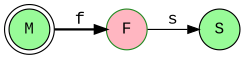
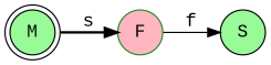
  digraph {
    fontname="Liberation Mono"
    rankdir=LR
    node [color=black fillcolor=palegreen fontname="Liberation Mono" shape=circle style=filled]
    edge [fontname="Liberation Mono" fontsize=15]
    n1 [label=M shape=doublecircle]
    n2 [color=forestgreen fillcolor=lightpink label=F]
    n3 [label=S]
-   n1 -> n2 [label=f style=bold]
-   n2 -> n3 [label=s style=solid]
+   n1 -> n2 [label=s style=bold]
+   n2 -> n3 [label=f style=solid]
  }
